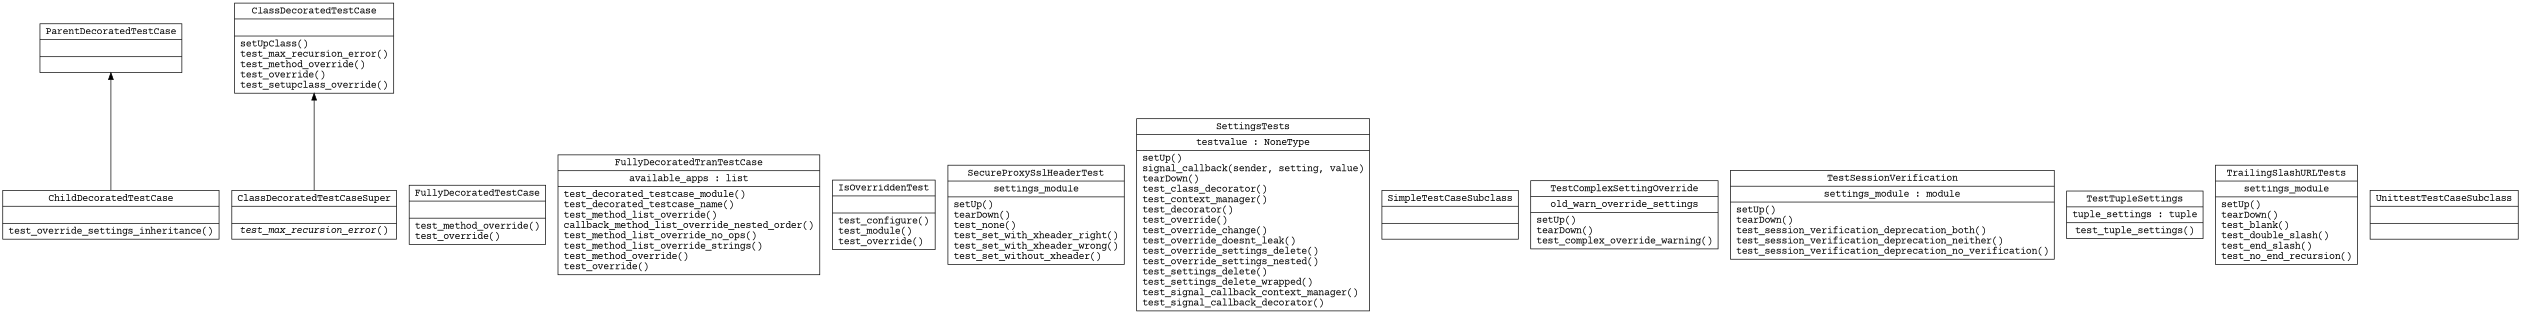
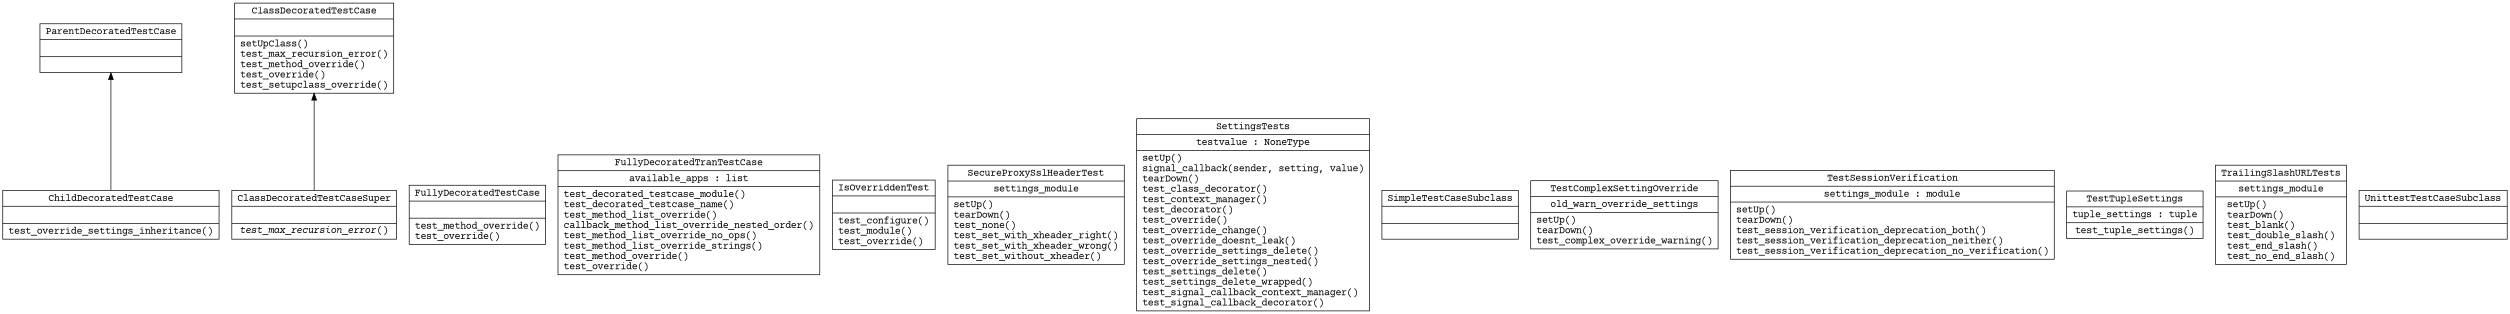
  digraph {
    fontname="Courier Prime"
    rankdir=BT
    node [color=black fontcolor=black fontname="Courier Prime" shape=record style=solid]
    edge [arrowhead=normal arrowtail=none fontname="Courier Prime"]
    n1 [label=<{ChildDecoratedTestCase|<br ALIGN="LEFT"/>|test_override_settings_inheritance()<br ALIGN="LEFT"/>}>]
    n2 [label=<{ParentDecoratedTestCase|<br ALIGN="LEFT"/>|}>]
    n3 [label=<{ClassDecoratedTestCase|<br ALIGN="LEFT"/>|setUpClass()<br ALIGN="LEFT"/>test_max_recursion_error()<br ALIGN="LEFT"/>test_method_override()<br ALIGN="LEFT"/>test_override()<br ALIGN="LEFT"/>test_setupclass_override()<br ALIGN="LEFT"/>}>]
    n4 [label=<{ClassDecoratedTestCaseSuper|<br ALIGN="LEFT"/>|<I>test_max_recursion_error</I>()<br ALIGN="LEFT"/>}>]
    n5 [label=<{FullyDecoratedTestCase|<br ALIGN="LEFT"/>|test_method_override()<br ALIGN="LEFT"/>test_override()<br ALIGN="LEFT"/>}>]
    n6 [label=<{FullyDecoratedTranTestCase|available_apps : list<br ALIGN="LEFT"/>|test_decorated_testcase_module()<br ALIGN="LEFT"/>test_decorated_testcase_name()<br ALIGN="LEFT"/>test_method_list_override()<br ALIGN="LEFT"/>callback_method_list_override_nested_order()<br ALIGN="LEFT"/>test_method_list_override_no_ops()<br ALIGN="LEFT"/>test_method_list_override_strings()<br ALIGN="LEFT"/>test_method_override()<br ALIGN="LEFT"/>test_override()<br ALIGN="LEFT"/>}>]
    n7 [label=<{IsOverriddenTest|<br ALIGN="LEFT"/>|test_configure()<br ALIGN="LEFT"/>test_module()<br ALIGN="LEFT"/>test_override()<br ALIGN="LEFT"/>}>]
    n8 [label=<{SecureProxySslHeaderTest|settings_module<br ALIGN="LEFT"/>|setUp()<br ALIGN="LEFT"/>tearDown()<br ALIGN="LEFT"/>test_none()<br ALIGN="LEFT"/>test_set_with_xheader_right()<br ALIGN="LEFT"/>test_set_with_xheader_wrong()<br ALIGN="LEFT"/>test_set_without_xheader()<br ALIGN="LEFT"/>}>]
    n9 [label=<{SettingsTests|testvalue : NoneType<br ALIGN="LEFT"/>|setUp()<br ALIGN="LEFT"/>signal_callback(sender, setting, value)<br ALIGN="LEFT"/>tearDown()<br ALIGN="LEFT"/>test_class_decorator()<br ALIGN="LEFT"/>test_context_manager()<br ALIGN="LEFT"/>test_decorator()<br ALIGN="LEFT"/>test_override()<br ALIGN="LEFT"/>test_override_change()<br ALIGN="LEFT"/>test_override_doesnt_leak()<br ALIGN="LEFT"/>test_override_settings_delete()<br ALIGN="LEFT"/>test_override_settings_nested()<br ALIGN="LEFT"/>test_settings_delete()<br ALIGN="LEFT"/>test_settings_delete_wrapped()<br ALIGN="LEFT"/>test_signal_callback_context_manager()<br ALIGN="LEFT"/>test_signal_callback_decorator()<br ALIGN="LEFT"/>}>]
    n10 [label=<{SimpleTestCaseSubclass|<br ALIGN="LEFT"/>|}>]
    n11 [label=<{TestComplexSettingOverride|old_warn_override_settings<br ALIGN="LEFT"/>|setUp()<br ALIGN="LEFT"/>tearDown()<br ALIGN="LEFT"/>test_complex_override_warning()<br ALIGN="LEFT"/>}>]
    n12 [label=<{TestSessionVerification|settings_module : module<br ALIGN="LEFT"/>|setUp()<br ALIGN="LEFT"/>tearDown()<br ALIGN="LEFT"/>test_session_verification_deprecation_both()<br ALIGN="LEFT"/>test_session_verification_deprecation_neither()<br ALIGN="LEFT"/>test_session_verification_deprecation_no_verification()<br ALIGN="LEFT"/>}>]
    n13 [label=<{TestTupleSettings|tuple_settings : tuple<br ALIGN="LEFT"/>|test_tuple_settings()<br ALIGN="LEFT"/>}>]
-   n14 [label=<{TrailingSlashURLTests|settings_module<br ALIGN="LEFT"/>|setUp()<br ALIGN="LEFT"/>tearDown()<br ALIGN="LEFT"/>test_blank()<br ALIGN="LEFT"/>test_double_slash()<br ALIGN="LEFT"/>test_end_slash()<br ALIGN="LEFT"/>test_no_end_recursion()<br ALIGN="LEFT"/>}>]
+   n14 [label=<{TrailingSlashURLTests|settings_module<br ALIGN="LEFT"/>|setUp()<br ALIGN="LEFT"/>tearDown()<br ALIGN="LEFT"/>test_blank()<br ALIGN="LEFT"/>test_double_slash()<br ALIGN="LEFT"/>test_end_slash()<br ALIGN="LEFT"/>test_no_end_slash()<br ALIGN="LEFT"/>}>]
    n15 [label=<{UnittestTestCaseSubclass|<br ALIGN="LEFT"/>|}>]
    n1 -> n2
    n4 -> n3
  }
